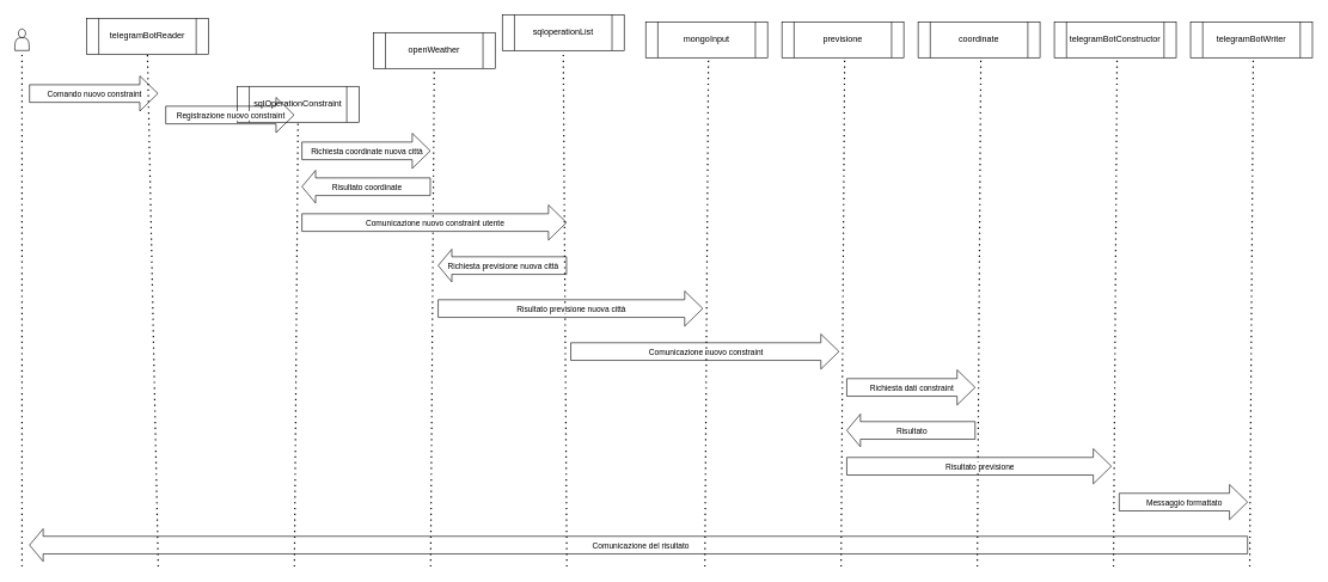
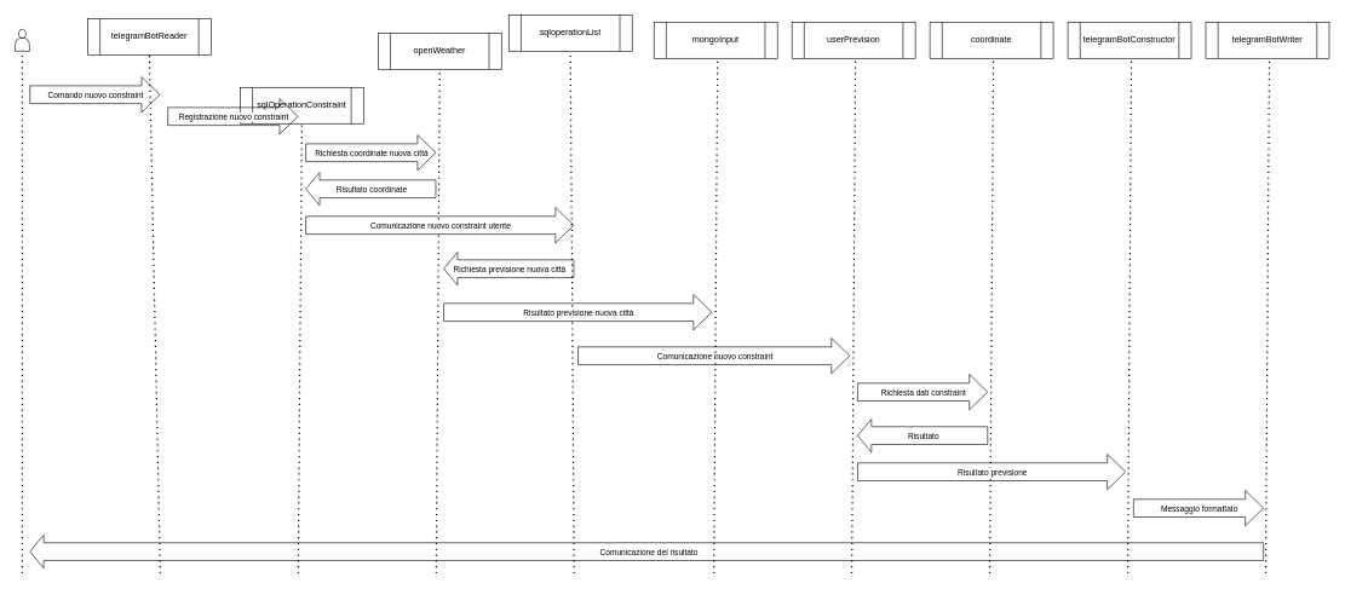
  <mxCell id="0" />
  <mxCell id="1" parent="0" />
  <mxCell id="2" value="telegramBotReader" style="shape=process;whiteSpace=wrap;html=1;backgroundOutline=1;" parent="1" vertex="1"><mxGeometry x="120" y="25" width="170" height="50" as="geometry" /></mxCell>
  <mxCell id="3" value="sqlOperationConstraint" style="shape=process;whiteSpace=wrap;html=1;backgroundOutline=1;" parent="1" vertex="1"><mxGeometry x="330" y="120" width="170" height="50" as="geometry" /></mxCell>
  <mxCell id="4" value="openWeather" style="shape=process;whiteSpace=wrap;html=1;backgroundOutline=1;" parent="1" vertex="1"><mxGeometry x="520" y="45" width="170" height="50" as="geometry" /></mxCell>
  <mxCell id="5" value="sqloperationList" style="shape=process;whiteSpace=wrap;html=1;backgroundOutline=1;" parent="1" vertex="1"><mxGeometry x="700" y="20" width="170" height="50" as="geometry" /></mxCell>
  <mxCell id="6" value="coordinate" style="shape=process;whiteSpace=wrap;html=1;backgroundOutline=1;" parent="1" vertex="1"><mxGeometry x="1280" y="30" width="170" height="50" as="geometry" /></mxCell>
  <mxCell id="7" value="" style="endArrow=none;dashed=1;html=1;dashPattern=1 3;strokeWidth=2;rounded=0;entryX=0.5;entryY=1;entryDx=0;entryDy=0;" parent="1" target="2" edge="1"><mxGeometry width="50" height="50" relative="1" as="geometry"><mxPoint x="220" y="790" as="sourcePoint" /><mxPoint x="260" y="150" as="targetPoint" /></mxGeometry></mxCell>
  <mxCell id="8" value="" style="endArrow=none;dashed=1;html=1;dashPattern=1 3;strokeWidth=2;rounded=0;entryX=0.5;entryY=1;entryDx=0;entryDy=0;" parent="1" target="3" edge="1"><mxGeometry width="50" height="50" relative="1" as="geometry"><mxPoint x="410" y="790" as="sourcePoint" /><mxPoint x="425" y="80" as="targetPoint" /></mxGeometry></mxCell>
  <mxCell id="9" value="" style="endArrow=none;dashed=1;html=1;dashPattern=1 3;strokeWidth=2;rounded=0;entryX=0.5;entryY=1;entryDx=0;entryDy=0;" parent="1" target="4" edge="1"><mxGeometry width="50" height="50" relative="1" as="geometry"><mxPoint x="600" y="790" as="sourcePoint" /><mxPoint x="617.5" y="80" as="targetPoint" /></mxGeometry></mxCell>
  <mxCell id="10" value="" style="endArrow=none;dashed=1;html=1;dashPattern=1 3;strokeWidth=2;rounded=0;entryX=0.5;entryY=1;entryDx=0;entryDy=0;" parent="1" target="5" edge="1"><mxGeometry width="50" height="50" relative="1" as="geometry"><mxPoint x="790" y="790" as="sourcePoint" /><mxPoint x="807.5" y="80" as="targetPoint" /></mxGeometry></mxCell>
  <mxCell id="11" value="" style="endArrow=none;dashed=1;html=1;dashPattern=1 3;strokeWidth=2;rounded=0;entryX=0.5;entryY=1;entryDx=0;entryDy=0;" parent="1" edge="1"><mxGeometry width="50" height="50" relative="1" as="geometry"><mxPoint x="1362.5" y="790" as="sourcePoint" /><mxPoint x="1367.5" y="80" as="targetPoint" /></mxGeometry></mxCell>
  <mxCell id="12" value="telegramBotConstructor" style="shape=process;whiteSpace=wrap;html=1;backgroundOutline=1;" parent="1" vertex="1"><mxGeometry x="1470" y="30" width="170" height="50" as="geometry" /></mxCell>
  <mxCell id="13" value="" style="endArrow=none;dashed=1;html=1;dashPattern=1 3;strokeWidth=2;rounded=0;entryX=0.5;entryY=1;entryDx=0;entryDy=0;" parent="1" edge="1"><mxGeometry width="50" height="50" relative="1" as="geometry"><mxPoint x="1552.5" y="790" as="sourcePoint" /><mxPoint x="1557.5" y="80" as="targetPoint" /></mxGeometry></mxCell>
  <mxCell id="14" value="" style="shape=actor;whiteSpace=wrap;html=1;" parent="1" vertex="1"><mxGeometry x="20" y="40" width="20" height="30" as="geometry" /></mxCell>
  <mxCell id="15" value="" style="endArrow=none;dashed=1;html=1;dashPattern=1 3;strokeWidth=2;rounded=0;entryX=0.5;entryY=1;entryDx=0;entryDy=0;" parent="1" edge="1"><mxGeometry width="50" height="50" relative="1" as="geometry"><mxPoint x="30" y="790" as="sourcePoint" /><mxPoint x="30" y="70" as="targetPoint" /></mxGeometry></mxCell>
  <mxCell id="16" value="" style="shape=flexArrow;endArrow=classic;html=1;rounded=0;endWidth=23.429;endSize=8.046;width=24.571;" parent="1" edge="1"><mxGeometry width="50" height="50" relative="1" as="geometry"><mxPoint x="230" y="160" as="sourcePoint" /><mxPoint x="410" y="160" as="targetPoint" /></mxGeometry></mxCell>
  <mxCell id="17" value="Text" style="edgeLabel;html=1;align=center;verticalAlign=middle;resizable=0;points=[];" parent="16" vertex="1" connectable="0"><mxGeometry x="0.071" y="-1" relative="1" as="geometry"><mxPoint x="-7" as="offset" /></mxGeometry></mxCell>
  <mxCell id="18" value="Registrazione nuovo constraint" style="edgeLabel;html=1;align=center;verticalAlign=middle;resizable=0;points=[];" parent="16" vertex="1" connectable="0"><mxGeometry x="0.002" relative="1" as="geometry"><mxPoint as="offset" /></mxGeometry></mxCell>
  <mxCell id="19" value="" style="shape=flexArrow;endArrow=classic;html=1;rounded=0;endWidth=23.429;endSize=8.046;width=24.571;" parent="1" edge="1"><mxGeometry width="50" height="50" relative="1" as="geometry"><mxPoint x="420" y="210" as="sourcePoint" /><mxPoint x="600" y="210" as="targetPoint" /></mxGeometry></mxCell>
  <mxCell id="20" value="Text" style="edgeLabel;html=1;align=center;verticalAlign=middle;resizable=0;points=[];" parent="19" vertex="1" connectable="0"><mxGeometry x="0.071" y="-1" relative="1" as="geometry"><mxPoint x="-7" as="offset" /></mxGeometry></mxCell>
  <mxCell id="21" value="Richiesta coordinate nuova città" style="edgeLabel;html=1;align=center;verticalAlign=middle;resizable=0;points=[];" parent="19" vertex="1" connectable="0"><mxGeometry x="0.002" relative="1" as="geometry"><mxPoint as="offset" /></mxGeometry></mxCell>
  <mxCell id="22" value="" style="shape=flexArrow;endArrow=classic;html=1;rounded=0;endWidth=23.429;endSize=8.046;width=24.571;" parent="1" edge="1"><mxGeometry width="50" height="50" relative="1" as="geometry"><mxPoint x="420" y="310" as="sourcePoint" /><mxPoint x="790" y="310" as="targetPoint" /></mxGeometry></mxCell>
  <mxCell id="23" value="Text" style="edgeLabel;html=1;align=center;verticalAlign=middle;resizable=0;points=[];" parent="22" vertex="1" connectable="0"><mxGeometry x="0.071" y="-1" relative="1" as="geometry"><mxPoint x="-7" as="offset" /></mxGeometry></mxCell>
  <mxCell id="24" value="Comunicazione nuovo constraint utente" style="edgeLabel;html=1;align=center;verticalAlign=middle;resizable=0;points=[];" parent="22" vertex="1" connectable="0"><mxGeometry x="0.002" relative="1" as="geometry"><mxPoint as="offset" /></mxGeometry></mxCell>
  <mxCell id="25" value="" style="shape=flexArrow;endArrow=none;html=1;rounded=0;endWidth=23.429;endSize=8.046;width=24.571;endFill=0;startArrow=block;" parent="1" edge="1"><mxGeometry width="50" height="50" relative="1" as="geometry"><mxPoint x="420" y="260" as="sourcePoint" /><mxPoint x="600" y="260" as="targetPoint" /></mxGeometry></mxCell>
  <mxCell id="26" value="Text" style="edgeLabel;html=1;align=center;verticalAlign=middle;resizable=0;points=[];" parent="25" vertex="1" connectable="0"><mxGeometry x="0.071" y="-1" relative="1" as="geometry"><mxPoint x="-7" as="offset" /></mxGeometry></mxCell>
  <mxCell id="27" value="Risultato coordinate" style="edgeLabel;html=1;align=center;verticalAlign=middle;resizable=0;points=[];" parent="25" vertex="1" connectable="0"><mxGeometry x="0.002" relative="1" as="geometry"><mxPoint as="offset" /></mxGeometry></mxCell>
- <mxCell id="28" value="previsione" style="shape=process;whiteSpace=wrap;html=1;backgroundOutline=1;" parent="1" vertex="1"><mxGeometry x="1090" y="30" width="170" height="50" as="geometry" /></mxCell>
+ <mxCell id="28" value="userPrevision" style="shape=process;whiteSpace=wrap;html=1;backgroundOutline=1;" parent="1" vertex="1"><mxGeometry x="1090" y="30" width="170" height="50" as="geometry" /></mxCell>
  <mxCell id="29" value="" style="endArrow=none;dashed=1;html=1;dashPattern=1 3;strokeWidth=2;rounded=0;entryX=0.5;entryY=1;entryDx=0;entryDy=0;" parent="1" edge="1"><mxGeometry width="50" height="50" relative="1" as="geometry"><mxPoint x="1172.5" y="790" as="sourcePoint" /><mxPoint x="1177.5" y="80" as="targetPoint" /></mxGeometry></mxCell>
  <mxCell id="30" value="" style="shape=flexArrow;endArrow=none;html=1;rounded=0;endWidth=23.429;endSize=8.046;width=24.571;startArrow=block;endFill=0;" parent="1" edge="1"><mxGeometry width="50" height="50" relative="1" as="geometry"><mxPoint x="610" y="370" as="sourcePoint" /><mxPoint x="790" y="370" as="targetPoint" /></mxGeometry></mxCell>
  <mxCell id="31" value="Text" style="edgeLabel;html=1;align=center;verticalAlign=middle;resizable=0;points=[];" parent="30" vertex="1" connectable="0"><mxGeometry x="0.071" y="-1" relative="1" as="geometry"><mxPoint x="-7" as="offset" /></mxGeometry></mxCell>
  <mxCell id="32" value="Richiesta previsione nuova città" style="edgeLabel;html=1;align=center;verticalAlign=middle;resizable=0;points=[];" parent="30" vertex="1" connectable="0"><mxGeometry x="0.002" relative="1" as="geometry"><mxPoint as="offset" /></mxGeometry></mxCell>
  <mxCell id="33" value="" style="shape=flexArrow;endArrow=classic;html=1;rounded=0;endWidth=23.429;endSize=8.046;width=24.571;" parent="1" edge="1"><mxGeometry width="50" height="50" relative="1" as="geometry"><mxPoint x="795" y="490" as="sourcePoint" /><mxPoint x="1170" y="490" as="targetPoint" /></mxGeometry></mxCell>
  <mxCell id="34" value="Text" style="edgeLabel;html=1;align=center;verticalAlign=middle;resizable=0;points=[];" parent="33" vertex="1" connectable="0"><mxGeometry x="0.071" y="-1" relative="1" as="geometry"><mxPoint x="-7" as="offset" /></mxGeometry></mxCell>
  <mxCell id="35" value="Comunicazione nuovo constraint" style="edgeLabel;html=1;align=center;verticalAlign=middle;resizable=0;points=[];" parent="33" vertex="1" connectable="0"><mxGeometry x="0.002" relative="1" as="geometry"><mxPoint as="offset" /></mxGeometry></mxCell>
  <mxCell id="36" value="" style="shape=flexArrow;endArrow=none;html=1;rounded=0;endWidth=23.429;endSize=8.046;width=24.571;startArrow=block;startFill=0;endFill=0;" parent="1" edge="1"><mxGeometry width="50" height="50" relative="1" as="geometry"><mxPoint x="40" y="760" as="sourcePoint" /><mxPoint x="1740" y="760" as="targetPoint" /></mxGeometry></mxCell>
  <mxCell id="37" value="Text" style="edgeLabel;html=1;align=center;verticalAlign=middle;resizable=0;points=[];" parent="36" vertex="1" connectable="0"><mxGeometry x="0.071" y="-1" relative="1" as="geometry"><mxPoint x="-7" as="offset" /></mxGeometry></mxCell>
  <mxCell id="38" value="Comunicazione del risultato" style="edgeLabel;html=1;align=center;verticalAlign=middle;resizable=0;points=[];" parent="36" vertex="1" connectable="0"><mxGeometry x="0.002" relative="1" as="geometry"><mxPoint as="offset" /></mxGeometry></mxCell>
  <mxCell id="39" value="" style="shape=flexArrow;endArrow=classic;html=1;rounded=0;endWidth=23.429;endSize=8.046;width=24.571;" parent="1" edge="1"><mxGeometry width="50" height="50" relative="1" as="geometry"><mxPoint x="610" y="430" as="sourcePoint" /><mxPoint x="980" y="430" as="targetPoint" /></mxGeometry></mxCell>
  <mxCell id="40" value="Text" style="edgeLabel;html=1;align=center;verticalAlign=middle;resizable=0;points=[];" parent="39" vertex="1" connectable="0"><mxGeometry x="0.071" y="-1" relative="1" as="geometry"><mxPoint x="-7" as="offset" /></mxGeometry></mxCell>
  <mxCell id="41" value="Risultato previsione nuova città" style="edgeLabel;html=1;align=center;verticalAlign=middle;resizable=0;points=[];" parent="39" vertex="1" connectable="0"><mxGeometry x="0.002" relative="1" as="geometry"><mxPoint as="offset" /></mxGeometry></mxCell>
  <mxCell id="42" value="" style="shape=flexArrow;endArrow=classic;html=1;rounded=0;endWidth=23.429;endSize=8.046;width=24.571;" parent="1" edge="1"><mxGeometry width="50" height="50" relative="1" as="geometry"><mxPoint x="40" y="130" as="sourcePoint" /><mxPoint x="220" y="130" as="targetPoint" /></mxGeometry></mxCell>
  <mxCell id="43" value="Text" style="edgeLabel;html=1;align=center;verticalAlign=middle;resizable=0;points=[];" parent="42" vertex="1" connectable="0"><mxGeometry x="0.071" y="-1" relative="1" as="geometry"><mxPoint x="-7" as="offset" /></mxGeometry></mxCell>
  <mxCell id="44" value="Comando nuovo constraint" style="edgeLabel;html=1;align=center;verticalAlign=middle;resizable=0;points=[];" parent="42" vertex="1" connectable="0"><mxGeometry x="0.002" relative="1" as="geometry"><mxPoint as="offset" /></mxGeometry></mxCell>
  <mxCell id="45" value="" style="shape=flexArrow;endArrow=classic;html=1;rounded=0;endWidth=23.429;endSize=8.046;width=24.571;" parent="1" edge="1"><mxGeometry width="50" height="50" relative="1" as="geometry"><mxPoint x="1180" y="650" as="sourcePoint" /><mxPoint x="1550" y="650" as="targetPoint" /></mxGeometry></mxCell>
  <mxCell id="46" value="Text" style="edgeLabel;html=1;align=center;verticalAlign=middle;resizable=0;points=[];" parent="45" vertex="1" connectable="0"><mxGeometry x="0.071" y="-1" relative="1" as="geometry"><mxPoint x="-7" as="offset" /></mxGeometry></mxCell>
  <mxCell id="47" value="Risultato previsione" style="edgeLabel;html=1;align=center;verticalAlign=middle;resizable=0;points=[];" parent="45" vertex="1" connectable="0"><mxGeometry x="0.002" relative="1" as="geometry"><mxPoint as="offset" /></mxGeometry></mxCell>
  <mxCell id="48" value="telegramBotWriter" style="shape=process;whiteSpace=wrap;html=1;backgroundOutline=1;" vertex="1" parent="1"><mxGeometry x="1660" y="30" width="170" height="50" as="geometry" /></mxCell>
  <mxCell id="49" value="" style="endArrow=none;dashed=1;html=1;dashPattern=1 3;strokeWidth=2;rounded=0;entryX=0.5;entryY=1;entryDx=0;entryDy=0;" edge="1" parent="1"><mxGeometry width="50" height="50" relative="1" as="geometry"><mxPoint x="1742.5" y="790" as="sourcePoint" /><mxPoint x="1747.5" y="80" as="targetPoint" /></mxGeometry></mxCell>
  <mxCell id="50" value="mongoInput" style="shape=process;whiteSpace=wrap;html=1;backgroundOutline=1;" vertex="1" parent="1"><mxGeometry x="900" y="30" width="170" height="50" as="geometry" /></mxCell>
  <mxCell id="51" value="" style="endArrow=none;dashed=1;html=1;dashPattern=1 3;strokeWidth=2;rounded=0;entryX=0.5;entryY=1;entryDx=0;entryDy=0;" edge="1" parent="1"><mxGeometry width="50" height="50" relative="1" as="geometry"><mxPoint x="982.5" y="790" as="sourcePoint" /><mxPoint x="987.5" y="80" as="targetPoint" /></mxGeometry></mxCell>
  <mxCell id="52" value="" style="shape=flexArrow;endArrow=classic;html=1;rounded=0;endWidth=23.429;endSize=8.046;width=24.571;" edge="1" parent="1"><mxGeometry width="50" height="50" relative="1" as="geometry"><mxPoint x="1180" y="540" as="sourcePoint" /><mxPoint x="1360" y="540" as="targetPoint" /></mxGeometry></mxCell>
  <mxCell id="53" value="Text" style="edgeLabel;html=1;align=center;verticalAlign=middle;resizable=0;points=[];" vertex="1" connectable="0" parent="52"><mxGeometry x="0.071" y="-1" relative="1" as="geometry"><mxPoint x="-7" as="offset" /></mxGeometry></mxCell>
  <mxCell id="54" value="Richiesta dati constraint" style="edgeLabel;html=1;align=center;verticalAlign=middle;resizable=0;points=[];" vertex="1" connectable="0" parent="52"><mxGeometry x="0.002" relative="1" as="geometry"><mxPoint as="offset" /></mxGeometry></mxCell>
  <mxCell id="55" value="" style="shape=flexArrow;endArrow=none;html=1;rounded=0;endWidth=23.429;endSize=8.046;width=24.571;endFill=0;startArrow=block;" edge="1" parent="1"><mxGeometry width="50" height="50" relative="1" as="geometry"><mxPoint x="1180" y="600" as="sourcePoint" /><mxPoint x="1360" y="600" as="targetPoint" /></mxGeometry></mxCell>
  <mxCell id="56" value="Text" style="edgeLabel;html=1;align=center;verticalAlign=middle;resizable=0;points=[];" vertex="1" connectable="0" parent="55"><mxGeometry x="0.071" y="-1" relative="1" as="geometry"><mxPoint x="-7" as="offset" /></mxGeometry></mxCell>
  <mxCell id="57" value="Risultato" style="edgeLabel;html=1;align=center;verticalAlign=middle;resizable=0;points=[];" vertex="1" connectable="0" parent="55"><mxGeometry x="0.002" relative="1" as="geometry"><mxPoint as="offset" /></mxGeometry></mxCell>
  <mxCell id="58" value="" style="shape=flexArrow;endArrow=classic;html=1;rounded=0;endWidth=23.429;endSize=8.046;width=24.571;" edge="1" parent="1"><mxGeometry width="50" height="50" relative="1" as="geometry"><mxPoint x="1560" y="700" as="sourcePoint" /><mxPoint x="1740" y="700" as="targetPoint" /></mxGeometry></mxCell>
  <mxCell id="59" value="Text" style="edgeLabel;html=1;align=center;verticalAlign=middle;resizable=0;points=[];" vertex="1" connectable="0" parent="58"><mxGeometry x="0.071" y="-1" relative="1" as="geometry"><mxPoint x="-7" as="offset" /></mxGeometry></mxCell>
  <mxCell id="60" value="Messaggio formattato" style="edgeLabel;html=1;align=center;verticalAlign=middle;resizable=0;points=[];" vertex="1" connectable="0" parent="58"><mxGeometry x="0.002" relative="1" as="geometry"><mxPoint as="offset" /></mxGeometry></mxCell>
